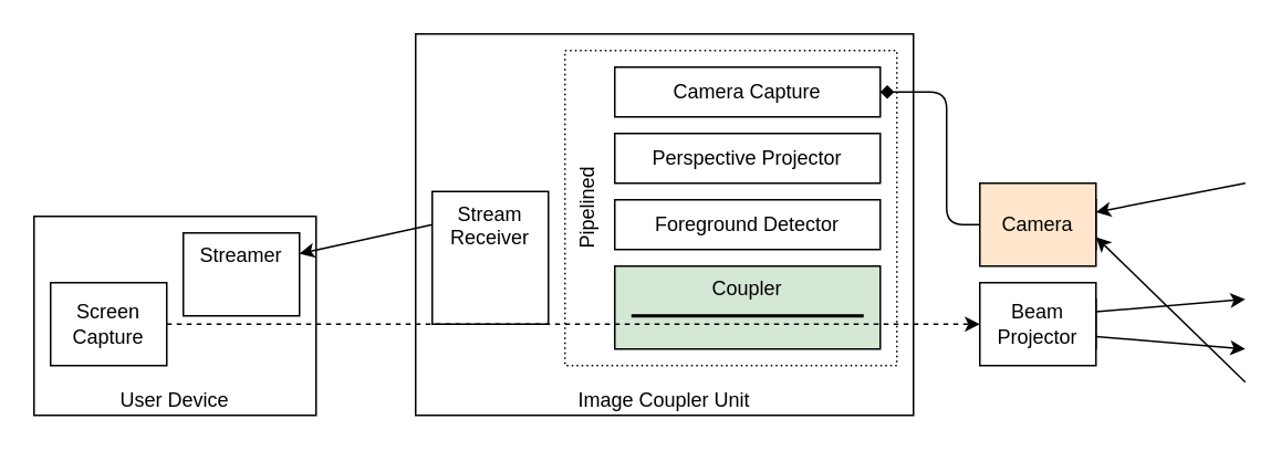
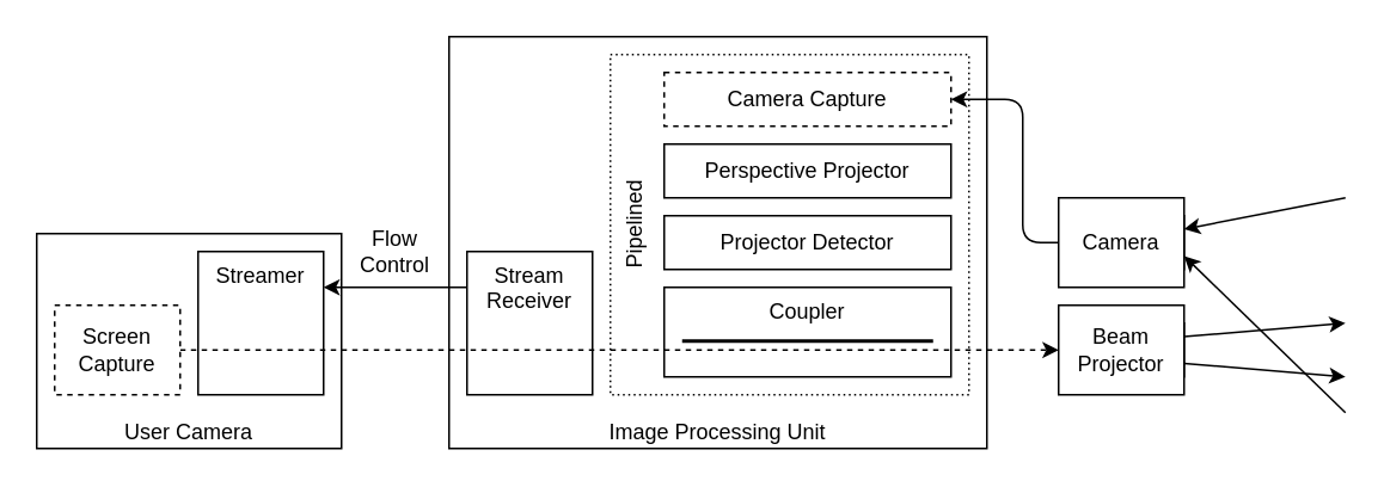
  <mxCell id="0" />
  <mxCell id="1" parent="0" />
  <mxCell id="2" value="" style="rounded=0;whiteSpace=wrap;html=1;strokeColor=default;" vertex="1" parent="1"><mxGeometry x="640" y="120" width="20" height="30" as="geometry" /></mxCell>
  <mxCell id="3" value="" style="endArrow=none;html=1;strokeWidth=1;exitX=1;exitY=0.25;exitDx=0;exitDy=0;startArrow=classic;startFill=1;" edge="1" parent="1" source="2"><mxGeometry width="50" height="50" relative="1" as="geometry"><mxPoint x="690" y="130" as="sourcePoint" /><mxPoint x="750" y="110" as="targetPoint" /></mxGeometry></mxCell>
  <mxCell id="4" value="" style="endArrow=none;html=1;strokeWidth=1;exitX=1;exitY=0.75;exitDx=0;exitDy=0;startArrow=classic;startFill=1;" edge="1" parent="1" source="2"><mxGeometry width="50" height="50" relative="1" as="geometry"><mxPoint x="690" y="145" as="sourcePoint" /><mxPoint x="750" y="230" as="targetPoint" /></mxGeometry></mxCell>
  <mxCell id="5" value="" style="rounded=0;whiteSpace=wrap;html=1;strokeColor=default;" vertex="1" parent="1"><mxGeometry x="640" y="180" width="20" height="30" as="geometry" /></mxCell>
- <mxCell id="6" value="User Device" style="rounded=0;whiteSpace=wrap;html=1;verticalAlign=bottom;strokeColor=default;" vertex="1" parent="1"><mxGeometry x="20" y="130" width="170" height="120" as="geometry" /></mxCell>
- <mxCell id="7" value="Image Coupler Unit" style="rounded=0;whiteSpace=wrap;html=1;verticalAlign=bottom;strokeColor=default;horizontal=1;" vertex="1" parent="1"><mxGeometry x="250" y="20" width="300" height="230" as="geometry" /></mxCell>
+ <mxCell id="6" value="User Camera" style="rounded=0;whiteSpace=wrap;html=1;verticalAlign=bottom;strokeColor=default;" vertex="1" parent="1"><mxGeometry x="20" y="130" width="170" height="120" as="geometry" /></mxCell>
+ <mxCell id="7" value="Image Processing Unit" style="rounded=0;whiteSpace=wrap;html=1;verticalAlign=bottom;strokeColor=default;horizontal=1;" vertex="1" parent="1"><mxGeometry x="250" y="20" width="300" height="230" as="geometry" /></mxCell>
  <mxCell id="8" value="Pipelined" style="rounded=0;whiteSpace=wrap;html=1;verticalAlign=top;strokeColor=default;dashed=1;dashPattern=1 2;horizontal=0;" vertex="1" parent="1"><mxGeometry x="340" y="30" width="200" height="190" as="geometry" /></mxCell>
  <mxCell id="9" value="Perspective Projector" style="rounded=0;whiteSpace=wrap;html=1;" vertex="1" parent="1"><mxGeometry x="370" y="80" width="160" height="30" as="geometry" /></mxCell>
- <mxCell id="10" value="Foreground Detector" style="rounded=0;whiteSpace=wrap;html=1;" vertex="1" parent="1"><mxGeometry x="370" y="120" width="160" height="30" as="geometry" /></mxCell>
- <mxCell id="11" value="Coupler" style="rounded=0;whiteSpace=wrap;html=1;horizontal=1;verticalAlign=top;fillColor=#d5e8d4;" vertex="1" parent="1"><mxGeometry x="370" y="160" width="160" height="50" as="geometry" /></mxCell>
+ <mxCell id="10" value="Projector Detector" style="rounded=0;whiteSpace=wrap;html=1;" vertex="1" parent="1"><mxGeometry x="370" y="120" width="160" height="30" as="geometry" /></mxCell>
+ <mxCell id="11" value="Coupler" style="rounded=0;whiteSpace=wrap;html=1;horizontal=1;verticalAlign=top;" vertex="1" parent="1"><mxGeometry x="370" y="160" width="160" height="50" as="geometry" /></mxCell>
  <mxCell id="12" style="edgeStyle=none;html=1;exitX=0;exitY=0.25;exitDx=0;exitDy=0;entryX=1;entryY=0.25;entryDx=0;entryDy=0;startArrow=none;startFill=0;" edge="1" parent="1" source="13" target="14"><mxGeometry relative="1" as="geometry" /></mxCell>
- <mxCell id="13" value="Stream&lt;br&gt;Receiver" style="rounded=0;whiteSpace=wrap;html=1;horizontal=1;verticalAlign=top;" vertex="1" parent="1"><mxGeometry x="260" y="115" width="70" height="80" as="geometry" /></mxCell>
- <mxCell id="14" value="Streamer" style="rounded=0;whiteSpace=wrap;html=1;horizontal=1;verticalAlign=top;" vertex="1" parent="1"><mxGeometry x="110" y="140" width="70" height="50" as="geometry" /></mxCell>
+ <mxCell id="13" value="Stream&lt;br&gt;Receiver" style="rounded=0;whiteSpace=wrap;html=1;horizontal=1;verticalAlign=top;" vertex="1" parent="1"><mxGeometry x="260" y="140" width="70" height="80" as="geometry" /></mxCell>
+ <mxCell id="14" value="Streamer" style="rounded=0;whiteSpace=wrap;html=1;horizontal=1;verticalAlign=top;" vertex="1" parent="1"><mxGeometry x="110" y="140" width="70" height="80" as="geometry" /></mxCell>
  <mxCell id="15" style="edgeStyle=none;html=1;exitX=1;exitY=0.5;exitDx=0;exitDy=0;entryX=0;entryY=0.5;entryDx=0;entryDy=0;startArrow=none;startFill=0;dashed=1;" edge="1" parent="1" source="16" target="17"><mxGeometry relative="1" as="geometry" /></mxCell>
- <mxCell id="16" value="Screen&lt;br&gt;Capture" style="rounded=0;whiteSpace=wrap;html=1;" vertex="1" parent="1"><mxGeometry x="30" y="170" width="70" height="50" as="geometry" /></mxCell>
+ <mxCell id="16" value="Screen&lt;br&gt;Capture" style="rounded=0;whiteSpace=wrap;html=1;dashed=1;" vertex="1" parent="1"><mxGeometry x="30" y="170" width="70" height="50" as="geometry" /></mxCell>
  <mxCell id="17" value="Beam&lt;br&gt;Projector" style="rounded=0;whiteSpace=wrap;html=1;" vertex="1" parent="1"><mxGeometry x="590" y="170" width="70" height="50" as="geometry" /></mxCell>
- <mxCell id="18" value="Camera Capture" style="rounded=0;whiteSpace=wrap;html=1;" vertex="1" parent="1"><mxGeometry x="370" y="40" width="160" height="30" as="geometry" /></mxCell>
- <mxCell id="19" style="edgeStyle=elbowEdgeStyle;html=1;exitX=0;exitY=0.5;exitDx=0;exitDy=0;entryX=1;entryY=0.5;entryDx=0;entryDy=0;startArrow=none;startFill=0;endArrow=diamond;" edge="1" parent="1" source="20" target="18"><mxGeometry relative="1" as="geometry"><Array as="points"><mxPoint x="570" y="100" /></Array></mxGeometry></mxCell>
- <mxCell id="20" value="Camera" style="rounded=0;whiteSpace=wrap;html=1;fillColor=#ffe6cc;" vertex="1" parent="1"><mxGeometry x="590" y="110" width="70" height="50" as="geometry" /></mxCell>
+ <mxCell id="18" value="Camera Capture" style="rounded=0;whiteSpace=wrap;html=1;dashed=1;" vertex="1" parent="1"><mxGeometry x="370" y="40" width="160" height="30" as="geometry" /></mxCell>
+ <mxCell id="19" style="edgeStyle=elbowEdgeStyle;html=1;exitX=0;exitY=0.5;exitDx=0;exitDy=0;entryX=1;entryY=0.5;entryDx=0;entryDy=0;startArrow=none;startFill=0;" edge="1" parent="1" source="20" target="18"><mxGeometry relative="1" as="geometry"><Array as="points"><mxPoint x="570" y="100" /></Array></mxGeometry></mxCell>
+ <mxCell id="20" value="Camera" style="rounded=0;whiteSpace=wrap;html=1;" vertex="1" parent="1"><mxGeometry x="590" y="110" width="70" height="50" as="geometry" /></mxCell>
  <mxCell id="21" value="" style="endArrow=none;html=1;strokeWidth=2;" edge="1" parent="1"><mxGeometry width="50" height="50" relative="1" as="geometry"><mxPoint x="380" y="190" as="sourcePoint" /><mxPoint x="520" y="190" as="targetPoint" /></mxGeometry></mxCell>
  <mxCell id="22" value="" style="endArrow=classic;html=1;strokeWidth=1;exitX=1;exitY=0.25;exitDx=0;exitDy=0;endFill=1;" edge="1" parent="1" source="5"><mxGeometry width="50" height="50" relative="1" as="geometry"><mxPoint x="690" y="190" as="sourcePoint" /><mxPoint x="750" y="180" as="targetPoint" /></mxGeometry></mxCell>
  <mxCell id="23" value="" style="endArrow=classic;html=1;strokeWidth=1;exitX=1;exitY=0.75;exitDx=0;exitDy=0;endFill=1;" edge="1" parent="1" source="5"><mxGeometry width="50" height="50" relative="1" as="geometry"><mxPoint x="690" y="205" as="sourcePoint" /><mxPoint x="750" y="210" as="targetPoint" /></mxGeometry></mxCell>
+ <mxCell id="24" value="Flow&lt;br&gt;Control" style="text;html=1;strokeColor=none;fillColor=none;align=center;verticalAlign=middle;whiteSpace=wrap;rounded=0;" vertex="1" parent="1"><mxGeometry x="190" y="120" width="60" height="40" as="geometry" /></mxCell>
